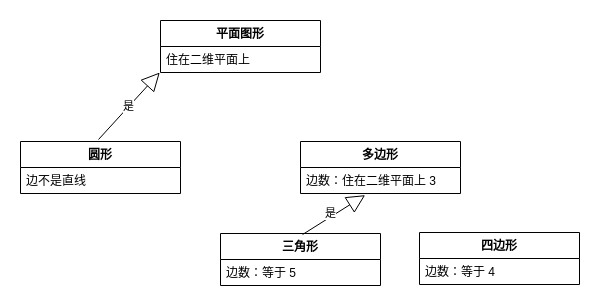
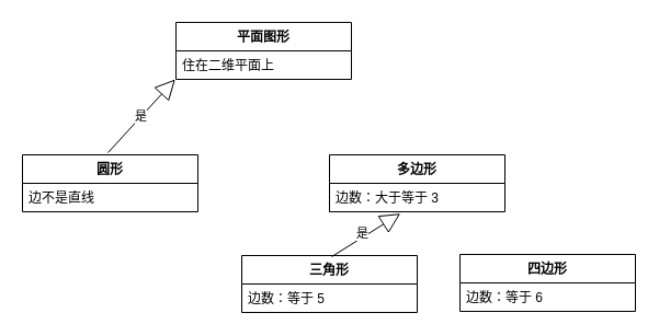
  <mxCell id="0" />
  <mxCell id="1" parent="0" />
  <mxCell id="2" value="是" style="endArrow=block;endSize=16;endFill=0;html=1;rounded=0;entryX=0.008;entryY=1.077;entryDx=0;entryDy=0;exitX=0.5;exitY=0;exitDx=0;exitDy=0;entryPerimeter=0;" edge="1" parent="1"><mxGeometry width="160" relative="1" as="geometry"><mxPoint x="98" y="139" as="sourcePoint" /><mxPoint x="159.28" y="72.002" as="targetPoint" /><mxPoint as="offset" /></mxGeometry></mxCell>
  <mxCell id="3" value="多边形" style="swimlane;fontStyle=1;align=center;verticalAlign=top;childLayout=stackLayout;horizontal=1;startSize=26;horizontalStack=0;resizeParent=1;resizeParentMax=0;resizeLast=0;collapsible=1;marginBottom=0;whiteSpace=wrap;html=1;" vertex="1" parent="1"><mxGeometry x="300" y="141" width="160" height="52" as="geometry" /></mxCell>
- <mxCell id="4" value="边数：住在二维平面上 3" style="text;strokeColor=none;fillColor=none;align=left;verticalAlign=top;spacingLeft=4;spacingRight=4;overflow=hidden;rotatable=0;points=[[0,0.5],[1,0.5]];portConstraint=eastwest;whiteSpace=wrap;html=1;" vertex="1" parent="3"><mxGeometry y="26" width="160" height="26" as="geometry" /></mxCell>
+ <mxCell id="4" value="边数：大于等于 3" style="text;strokeColor=none;fillColor=none;align=left;verticalAlign=top;spacingLeft=4;spacingRight=4;overflow=hidden;rotatable=0;points=[[0,0.5],[1,0.5]];portConstraint=eastwest;whiteSpace=wrap;html=1;" vertex="1" parent="3"><mxGeometry y="26" width="160" height="26" as="geometry" /></mxCell>
  <mxCell id="5" value="平面图形" style="swimlane;fontStyle=1;align=center;verticalAlign=top;childLayout=stackLayout;horizontal=1;startSize=26;horizontalStack=0;resizeParent=1;resizeParentMax=0;resizeLast=0;collapsible=1;marginBottom=0;whiteSpace=wrap;html=1;" vertex="1" parent="1"><mxGeometry x="160" y="20" width="160" height="52" as="geometry" /></mxCell>
  <mxCell id="6" value="住在二维平面上" style="text;strokeColor=none;fillColor=none;align=left;verticalAlign=top;spacingLeft=4;spacingRight=4;overflow=hidden;rotatable=0;points=[[0,0.5],[1,0.5]];portConstraint=eastwest;whiteSpace=wrap;html=1;" vertex="1" parent="5"><mxGeometry y="26" width="160" height="26" as="geometry" /></mxCell>
  <mxCell id="7" value="圆形" style="swimlane;fontStyle=1;align=center;verticalAlign=top;childLayout=stackLayout;horizontal=1;startSize=26;horizontalStack=0;resizeParent=1;resizeParentMax=0;resizeLast=0;collapsible=1;marginBottom=0;whiteSpace=wrap;html=1;" vertex="1" parent="1"><mxGeometry x="20" y="141" width="160" height="52" as="geometry" /></mxCell>
  <mxCell id="8" value="边不是直线" style="text;strokeColor=none;fillColor=none;align=left;verticalAlign=top;spacingLeft=4;spacingRight=4;overflow=hidden;rotatable=0;points=[[0,0.5],[1,0.5]];portConstraint=eastwest;whiteSpace=wrap;html=1;" vertex="1" parent="7"><mxGeometry y="26" width="160" height="26" as="geometry" /></mxCell>
  <mxCell id="9" value="三角形" style="swimlane;fontStyle=1;align=center;verticalAlign=top;childLayout=stackLayout;horizontal=1;startSize=26;horizontalStack=0;resizeParent=1;resizeParentMax=0;resizeLast=0;collapsible=1;marginBottom=0;whiteSpace=wrap;html=1;" vertex="1" parent="1"><mxGeometry x="220" y="233" width="160" height="52" as="geometry" /></mxCell>
  <mxCell id="10" value="边数：等于 5" style="text;strokeColor=none;fillColor=none;align=left;verticalAlign=top;spacingLeft=4;spacingRight=4;overflow=hidden;rotatable=0;points=[[0,0.5],[1,0.5]];portConstraint=eastwest;whiteSpace=wrap;html=1;" vertex="1" parent="9"><mxGeometry y="26" width="160" height="26" as="geometry" /></mxCell>
  <mxCell id="11" value="四边形" style="swimlane;fontStyle=1;align=center;verticalAlign=top;childLayout=stackLayout;horizontal=1;startSize=26;horizontalStack=0;resizeParent=1;resizeParentMax=0;resizeLast=0;collapsible=1;marginBottom=0;whiteSpace=wrap;html=1;" vertex="1" parent="1"><mxGeometry x="419" y="232" width="160" height="52" as="geometry" /></mxCell>
- <mxCell id="12" value="边数：等于 4" style="text;strokeColor=none;fillColor=none;align=left;verticalAlign=top;spacingLeft=4;spacingRight=4;overflow=hidden;rotatable=0;points=[[0,0.5],[1,0.5]];portConstraint=eastwest;whiteSpace=wrap;html=1;" vertex="1" parent="11"><mxGeometry y="26" width="160" height="26" as="geometry" /></mxCell>
+ <mxCell id="12" value="边数：等于 6" style="text;strokeColor=none;fillColor=none;align=left;verticalAlign=top;spacingLeft=4;spacingRight=4;overflow=hidden;rotatable=0;points=[[0,0.5],[1,0.5]];portConstraint=eastwest;whiteSpace=wrap;html=1;" vertex="1" parent="11"><mxGeometry y="26" width="160" height="26" as="geometry" /></mxCell>
  <mxCell id="13" value="是" style="endArrow=block;endSize=16;endFill=0;html=1;rounded=0;entryX=0.404;entryY=1.064;entryDx=0;entryDy=0;entryPerimeter=0;" edge="1" parent="1" target="4"><mxGeometry x="-0.058" y="3" width="160" relative="1" as="geometry"><mxPoint x="302.111" y="234" as="sourcePoint" /><mxPoint x="303.72" y="196.34" as="targetPoint" /><mxPoint as="offset" /></mxGeometry></mxCell>
